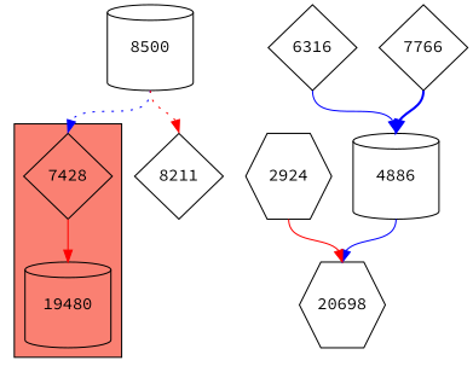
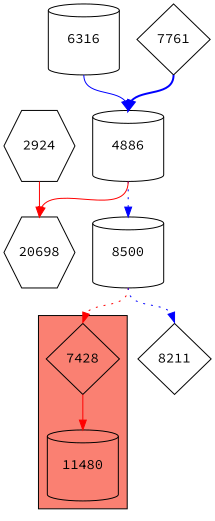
  digraph {
    fontname="Source Code Pro"
    node [fontname="Source Code Pro" shape=diamond]
    edge [color=red fontname="Source Code Pro" headport=n style=solid tailport=s]
    7428 [height=1 width=1]
-   11480 [height=1 shape=cylinder width=1 label=19480]
+   11480 [height=1 shape=cylinder width=1]
    8500 [height=1 shape=cylinder width=1]
    n4 [height=1 label=8211 width=1]
    4886 [height=1 shape=cylinder width=1]
    20698 [height=1 shape=hexagon width=1]
    2924 [height=1 shape=hexagon width=1]
-   6316 [height=1 width=1]
-   7761 [height=1 width=1 label=7766]
+   6316 [height=1 shape=cylinder width=1]
+   7761 [height=1 width=1]
    subgraph cluster_1 {
      fillcolor=salmon
      style=filled
      7428
      11480
    }
    7428 -> 11480
-   8500 -> 7428 [color=blue style=dotted]
-   8500 -> n4 [style=dotted]
-   4886 -> 20698 [color=blue]
+   8500 -> 7428 [style=dotted]
+   8500 -> n4 [color=blue style=dotted]
+   4886 -> 8500 [color=blue style=dotted]
+   4886 -> 20698
    2924 -> 20698
    6316 -> 4886 [color=blue]
    7761 -> 4886 [color=blue style=bold]
  }
